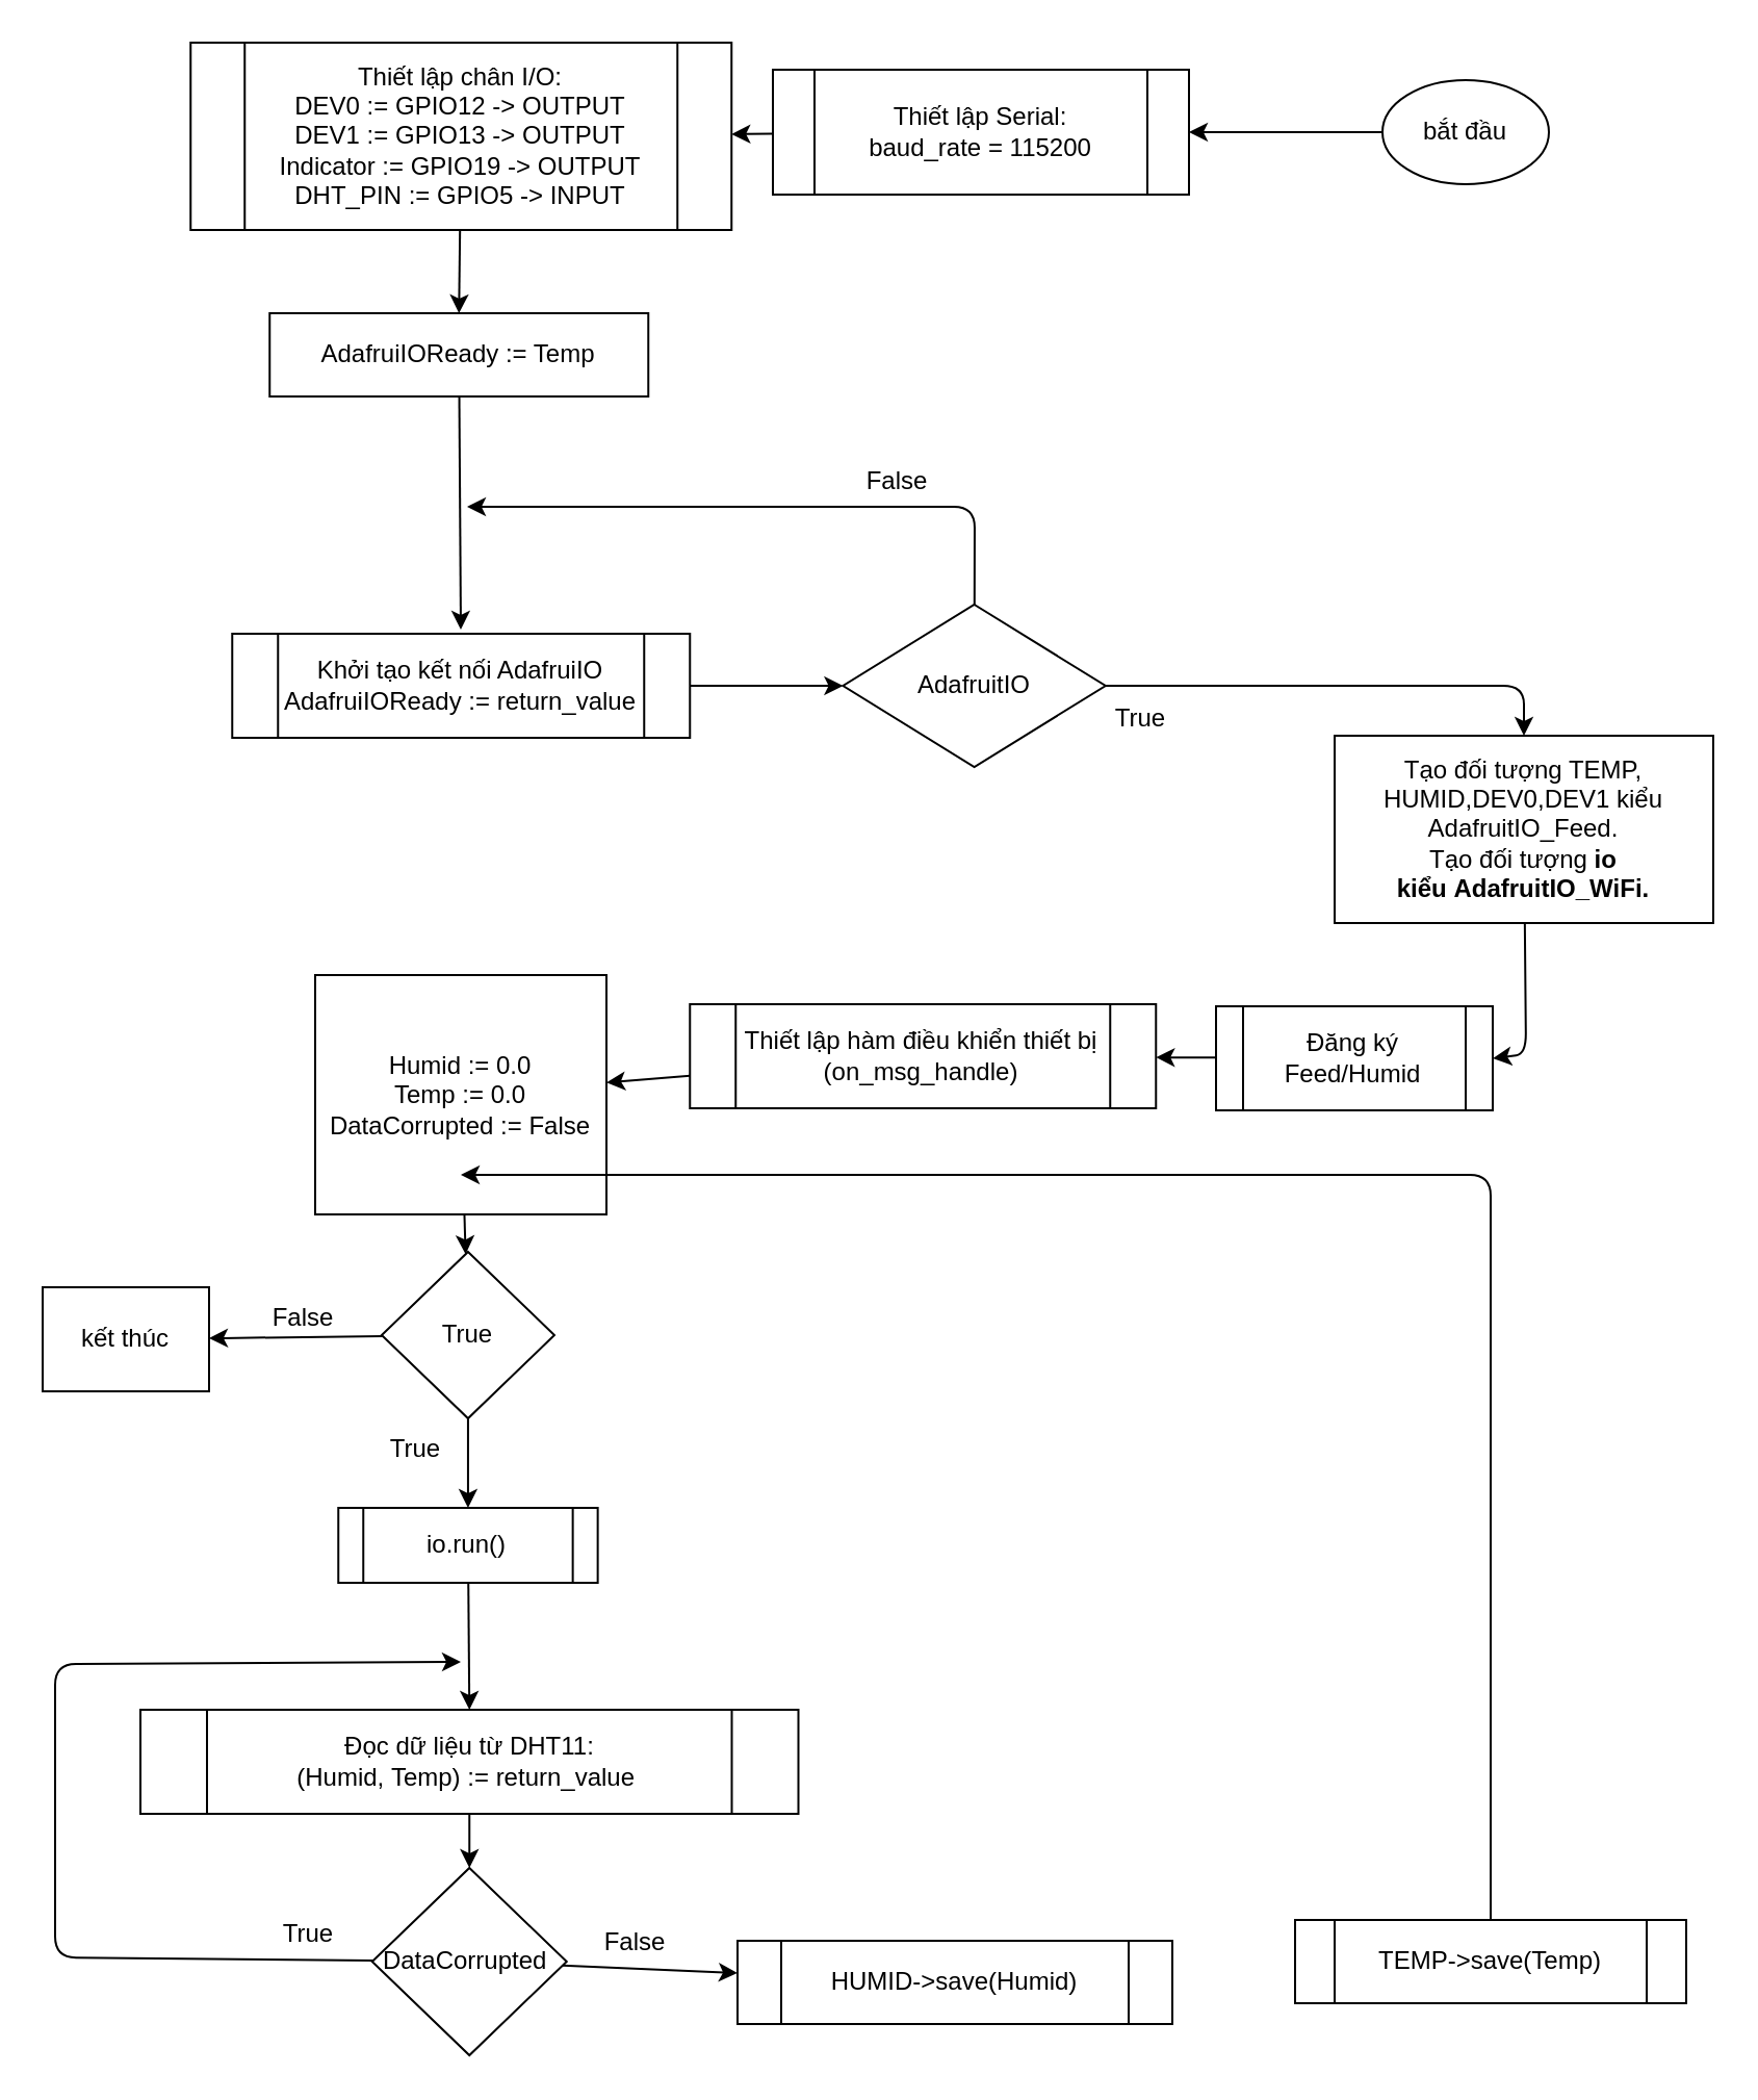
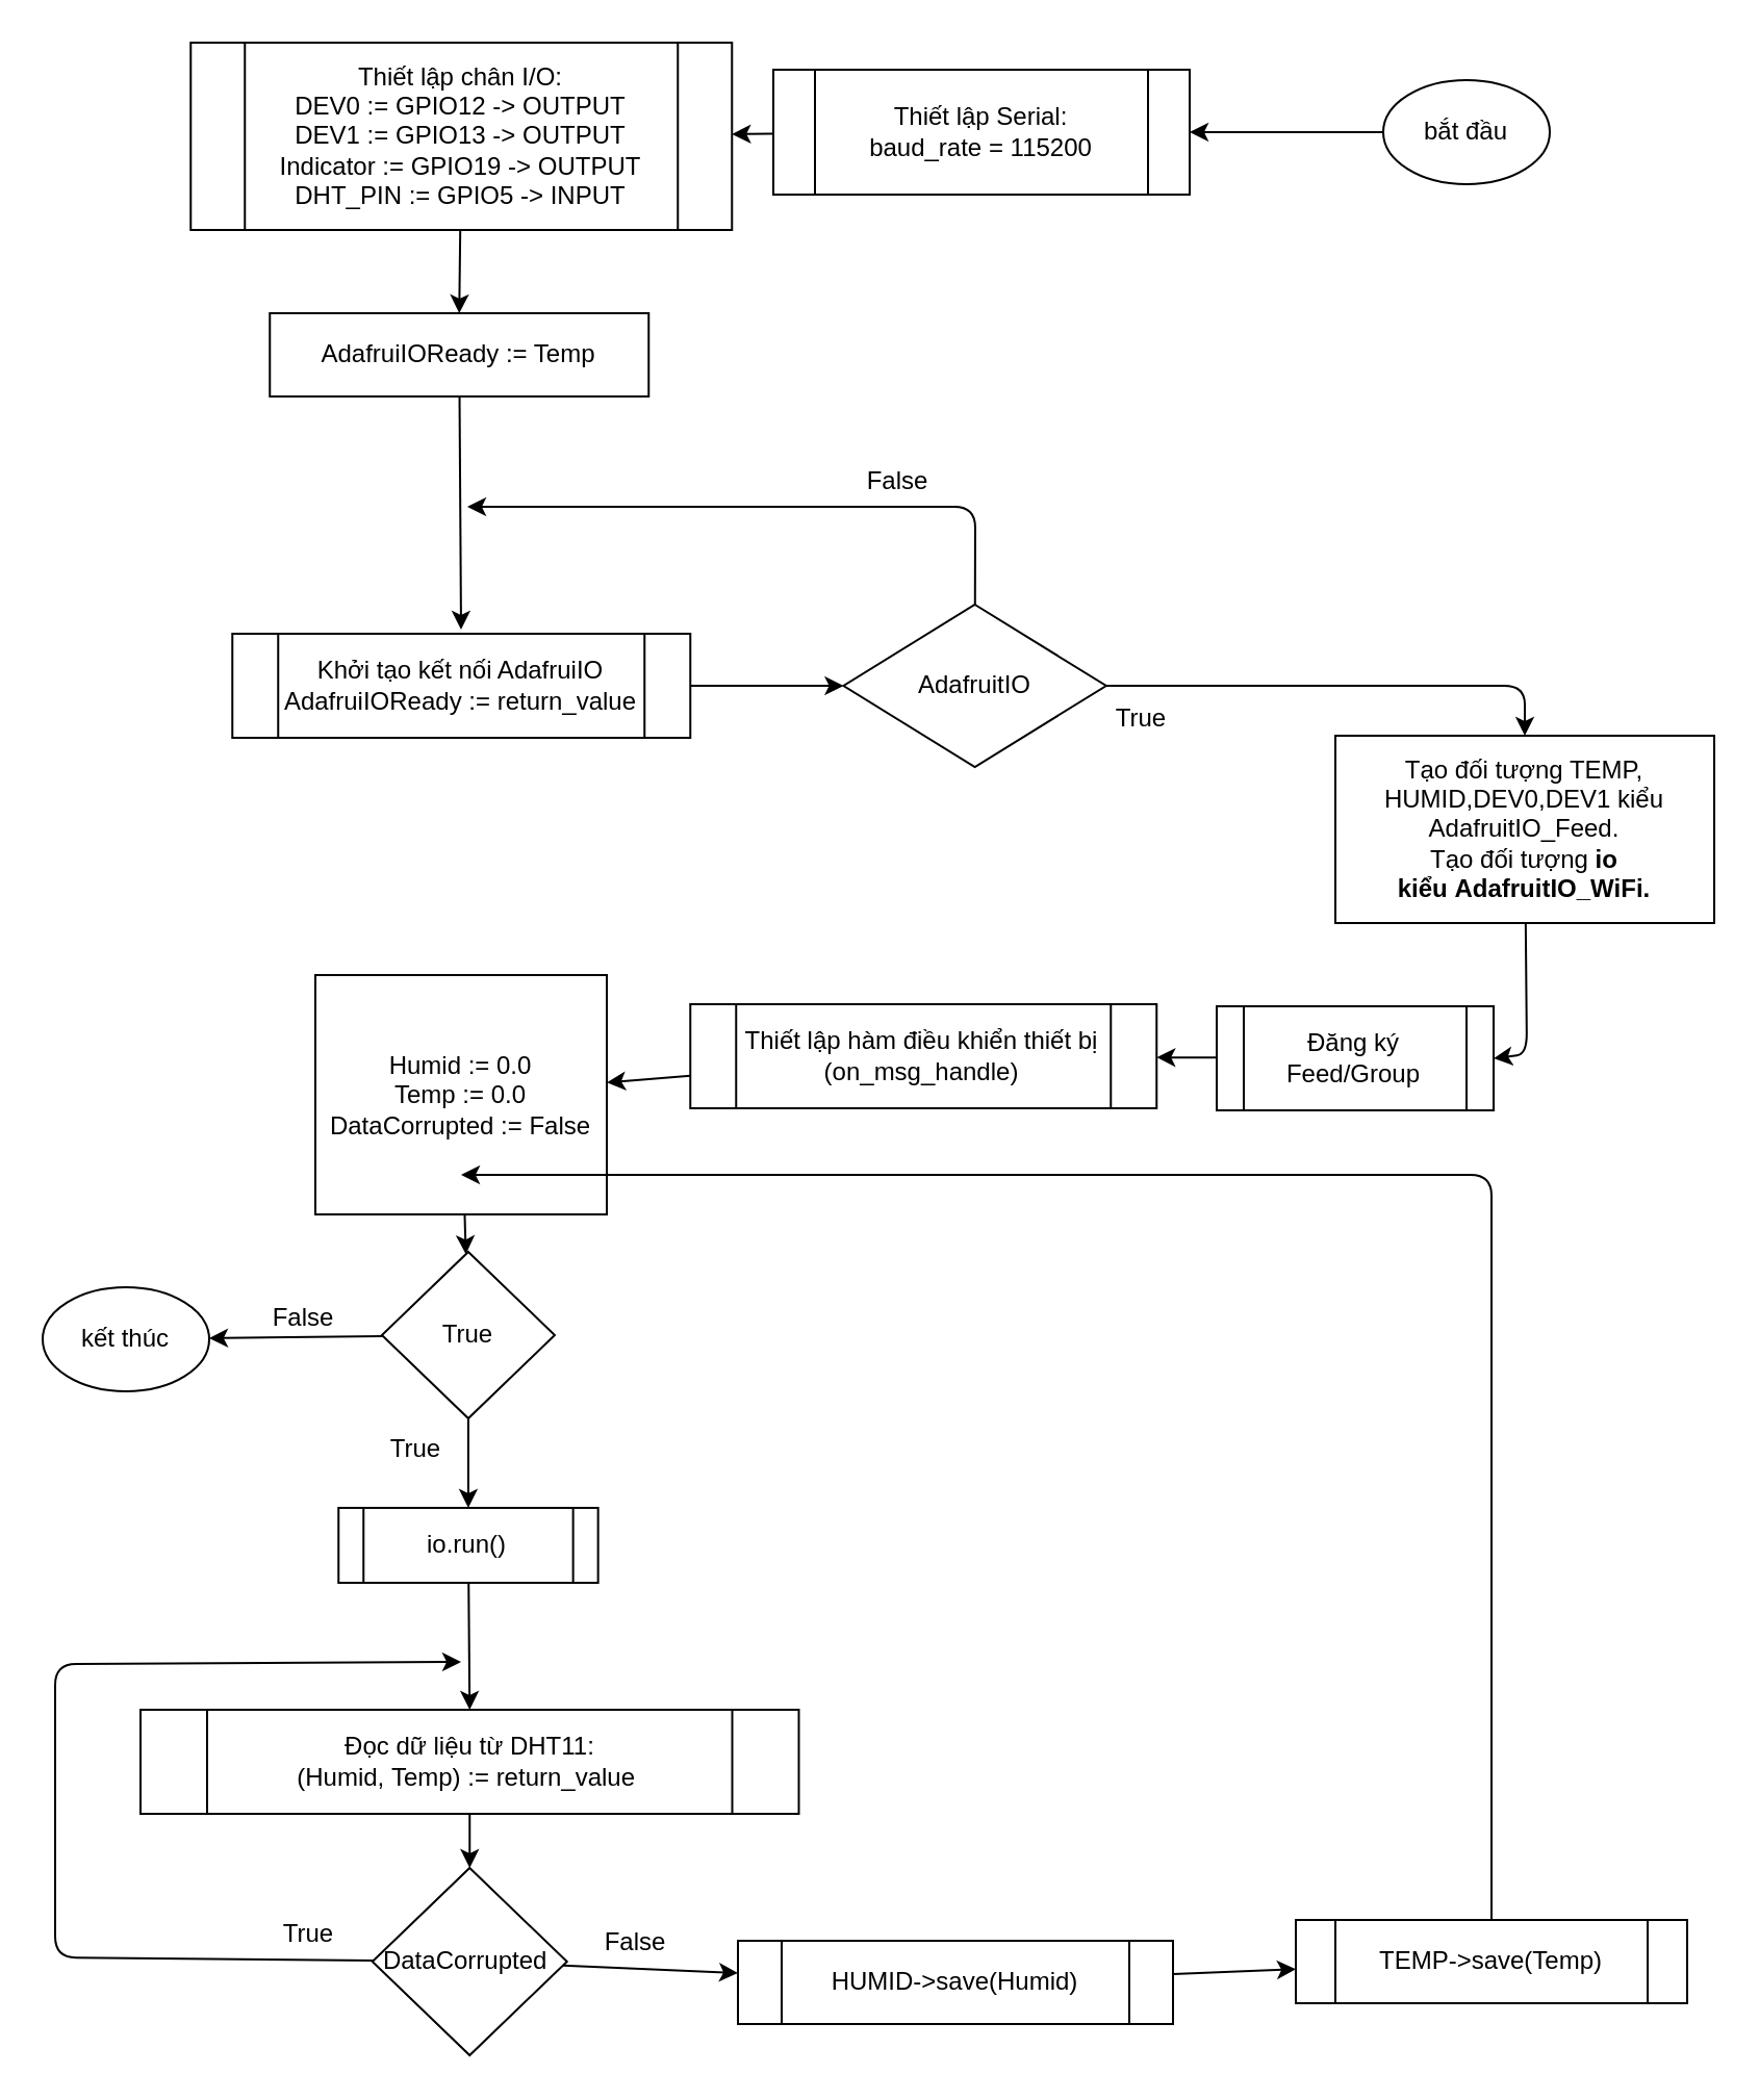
  <mxCell id="0" />
  <mxCell id="1" parent="0" />
  <mxCell id="2" value="" style="edgeStyle=none;html=1;" parent="1" source="3" edge="1"><mxGeometry relative="1" as="geometry"><mxPoint x="221" y="302" as="targetPoint" /></mxGeometry></mxCell>
  <mxCell id="3" value="AdafruiIOReady := Temp" style="rounded=0;whiteSpace=wrap;html=1;" parent="1" vertex="1"><mxGeometry x="129.13" y="150" width="182" height="40" as="geometry" /></mxCell>
  <mxCell id="4" value="" style="edgeStyle=none;html=1;" edge="1" parent="1" source="5" target="20"><mxGeometry relative="1" as="geometry" /></mxCell>
  <mxCell id="5" value="bắt đầu" style="ellipse;whiteSpace=wrap;html=1;" parent="1" vertex="1"><mxGeometry x="664" y="38" width="80" height="50" as="geometry" /></mxCell>
  <mxCell id="6" style="edgeStyle=none;html=1;entryX=0.5;entryY=0;entryDx=0;entryDy=0;" parent="1" source="7" target="3" edge="1"><mxGeometry relative="1" as="geometry" /></mxCell>
  <mxCell id="7" value="Thiết lập chân I/O:&lt;br&gt;DEV0 := GPIO12 -&amp;gt; OUTPUT&lt;br&gt;DEV1 := GPIO13 -&amp;gt; OUTPUT&lt;br&gt;Indicator := GPIO19 -&amp;gt; OUTPUT&lt;br&gt;DHT_PIN := GPIO5 -&amp;gt; INPUT" style="shape=process;whiteSpace=wrap;html=1;backgroundOutline=1;" parent="1" vertex="1"><mxGeometry x="91.13" y="20" width="260" height="90" as="geometry" /></mxCell>
  <mxCell id="8" value="" style="edgeStyle=none;html=1;" edge="1" parent="1" source="9" target="17"><mxGeometry relative="1" as="geometry" /></mxCell>
  <mxCell id="9" value="Đọc dữ liệu từ DHT11:&lt;br&gt;(Humid,&amp;nbsp;Temp) := return_value&amp;nbsp;" style="shape=process;whiteSpace=wrap;html=1;backgroundOutline=1;" parent="1" vertex="1"><mxGeometry x="67" y="821" width="316.25" height="50" as="geometry" /></mxCell>
  <mxCell id="10" value="" style="edgeStyle=none;html=1;" parent="1" source="11" target="14" edge="1"><mxGeometry relative="1" as="geometry" /></mxCell>
  <mxCell id="11" value="Humid := 0.0&lt;br&gt;Temp := 0.0&lt;br&gt;DataCorrupted := False" style="rounded=0;whiteSpace=wrap;html=1;" parent="1" vertex="1"><mxGeometry x="151" y="468" width="140" height="115" as="geometry" /></mxCell>
  <mxCell id="12" value="" style="edgeStyle=none;html=1;" parent="1" source="14" target="28" edge="1"><mxGeometry relative="1" as="geometry" /></mxCell>
  <mxCell id="13" value="" style="edgeStyle=none;html=1;" edge="1" parent="1" source="14" target="43"><mxGeometry relative="1" as="geometry" /></mxCell>
  <mxCell id="14" value="True" style="rhombus;whiteSpace=wrap;html=1;" parent="1" vertex="1"><mxGeometry x="182.97" y="601" width="83" height="80" as="geometry" /></mxCell>
  <mxCell id="15" style="edgeStyle=none;html=1;" parent="1" source="17" edge="1"><mxGeometry relative="1" as="geometry"><mxPoint x="221" y="798" as="targetPoint" /><Array as="points"><mxPoint x="26" y="940" /><mxPoint x="26" y="799" /></Array></mxGeometry></mxCell>
  <mxCell id="16" value="" style="edgeStyle=none;html=1;" edge="1" parent="1" source="17" target="39"><mxGeometry relative="1" as="geometry" /></mxCell>
  <mxCell id="17" value="DataCorrupted&amp;nbsp;" style="rhombus;whiteSpace=wrap;html=1;" parent="1" vertex="1"><mxGeometry x="178.38" y="897" width="93.5" height="90" as="geometry" /></mxCell>
  <mxCell id="18" value="True" style="text;html=1;strokeColor=none;fillColor=none;align=center;verticalAlign=middle;whiteSpace=wrap;rounded=0;" parent="1" vertex="1"><mxGeometry x="182.97" y="681" width="33" height="30" as="geometry" /></mxCell>
  <mxCell id="19" value="" style="edgeStyle=none;html=1;" edge="1" parent="1" source="20" target="7"><mxGeometry relative="1" as="geometry" /></mxCell>
  <mxCell id="20" value="Thiết lập Serial:&lt;br&gt;baud_rate = 115200" style="shape=process;whiteSpace=wrap;html=1;backgroundOutline=1;" parent="1" vertex="1"><mxGeometry x="371" y="33" width="200" height="60" as="geometry" /></mxCell>
  <mxCell id="21" value="" style="edgeStyle=none;html=1;" parent="1" source="23" edge="1"><mxGeometry relative="1" as="geometry"><mxPoint x="224" y="243" as="targetPoint" /><Array as="points"><mxPoint x="468" y="243" /></Array></mxGeometry></mxCell>
  <mxCell id="22" style="edgeStyle=none;html=1;exitX=1;exitY=0.5;exitDx=0;exitDy=0;entryX=0.5;entryY=0;entryDx=0;entryDy=0;" edge="1" parent="1" source="23" target="37"><mxGeometry relative="1" as="geometry"><Array as="points"><mxPoint x="732" y="329" /></Array></mxGeometry></mxCell>
  <mxCell id="23" value="AdafruitIO" style="rhombus;whiteSpace=wrap;html=1;" parent="1" vertex="1"><mxGeometry x="404.72" y="290" width="126.19" height="78" as="geometry" /></mxCell>
  <mxCell id="24" value="" style="edgeStyle=none;html=1;" parent="1" source="25" target="23" edge="1"><mxGeometry relative="1" as="geometry" /></mxCell>
  <mxCell id="25" value="Khởi tạo kết nối AdafruiIO&lt;br&gt;AdafruiIOReady := return_value" style="shape=process;whiteSpace=wrap;html=1;backgroundOutline=1;" parent="1" vertex="1"><mxGeometry x="111.13" y="304" width="220" height="50" as="geometry" /></mxCell>
  <mxCell id="26" value="False" style="text;html=1;strokeColor=none;fillColor=none;align=center;verticalAlign=middle;whiteSpace=wrap;rounded=0;" parent="1" vertex="1"><mxGeometry x="401" y="216" width="60" height="30" as="geometry" /></mxCell>
  <mxCell id="27" value="True" style="text;html=1;strokeColor=none;fillColor=none;align=center;verticalAlign=middle;whiteSpace=wrap;rounded=0;" parent="1" vertex="1"><mxGeometry x="117.63" y="914" width="60" height="30" as="geometry" /></mxCell>
- <mxCell id="28" value="kết thúc" style="whiteSpace=wrap;html=1;rounded=0;" parent="1" vertex="1"><mxGeometry x="20" y="618" width="80" height="50" as="geometry" /></mxCell>
+ <mxCell id="28" value="kết thúc" style="ellipse;whiteSpace=wrap;html=1;" parent="1" vertex="1"><mxGeometry x="20" y="618" width="80" height="50" as="geometry" /></mxCell>
  <mxCell id="29" value="False" style="text;html=1;strokeColor=none;fillColor=none;align=center;verticalAlign=middle;whiteSpace=wrap;rounded=0;" parent="1" vertex="1"><mxGeometry x="129.13" y="618" width="33" height="30" as="geometry" /></mxCell>
  <mxCell id="30" value="True" style="text;html=1;strokeColor=none;fillColor=none;align=center;verticalAlign=middle;whiteSpace=wrap;rounded=0;" parent="1" vertex="1"><mxGeometry x="518" y="330" width="60" height="30" as="geometry" /></mxCell>
  <mxCell id="31" value="False" style="text;html=1;strokeColor=none;fillColor=none;align=center;verticalAlign=middle;whiteSpace=wrap;rounded=0;" parent="1" vertex="1"><mxGeometry x="282" y="924" width="46" height="17" as="geometry" /></mxCell>
  <mxCell id="32" value="" style="edgeStyle=none;html=1;" edge="1" parent="1" source="33" target="35"><mxGeometry relative="1" as="geometry" /></mxCell>
- <mxCell id="33" value="Đăng ký Feed/Humid" style="shape=process;whiteSpace=wrap;html=1;backgroundOutline=1;" vertex="1" parent="1"><mxGeometry x="584" y="483" width="133" height="50" as="geometry" /></mxCell>
+ <mxCell id="33" value="Đăng ký Feed/Group" style="shape=process;whiteSpace=wrap;html=1;backgroundOutline=1;" vertex="1" parent="1"><mxGeometry x="584" y="483" width="133" height="50" as="geometry" /></mxCell>
  <mxCell id="34" value="" style="edgeStyle=none;html=1;" edge="1" parent="1" source="35" target="11"><mxGeometry relative="1" as="geometry" /></mxCell>
  <mxCell id="35" value="Thiết lập hàm điều khiển thiết bị&lt;br&gt;(on_msg_handle)" style="shape=process;whiteSpace=wrap;html=1;backgroundOutline=1;" vertex="1" parent="1"><mxGeometry x="331.13" y="482" width="224" height="50" as="geometry" /></mxCell>
  <mxCell id="36" style="edgeStyle=none;html=1;entryX=1;entryY=0.5;entryDx=0;entryDy=0;" edge="1" parent="1" source="37" target="33"><mxGeometry relative="1" as="geometry"><Array as="points"><mxPoint x="733" y="506" /></Array></mxGeometry></mxCell>
  <mxCell id="37" value="Tạo đối tượng TEMP, HUMID,DEV0,DEV1 kiểu AdafruitIO_Feed.&lt;br&gt;Tạo đối tượng &lt;b&gt;io kiểu&amp;nbsp;AdafruitIO_WiFi.&lt;/b&gt;" style="rounded=0;whiteSpace=wrap;html=1;" vertex="1" parent="1"><mxGeometry x="641" y="353" width="182" height="90" as="geometry" /></mxCell>
+ <mxCell id="38" value="" style="edgeStyle=none;html=1;" edge="1" parent="1" source="39" target="41"><mxGeometry relative="1" as="geometry" /></mxCell>
  <mxCell id="39" value="HUMID-&amp;gt;save(Humid)" style="shape=process;whiteSpace=wrap;html=1;backgroundOutline=1;" vertex="1" parent="1"><mxGeometry x="354" y="932" width="209" height="40" as="geometry" /></mxCell>
  <mxCell id="40" style="edgeStyle=none;html=1;" edge="1" parent="1" source="41"><mxGeometry relative="1" as="geometry"><mxPoint x="221" y="564" as="targetPoint" /><Array as="points"><mxPoint x="716" y="564" /></Array></mxGeometry></mxCell>
  <mxCell id="41" value="TEMP-&amp;gt;save(Temp)" style="shape=process;whiteSpace=wrap;html=1;backgroundOutline=1;" vertex="1" parent="1"><mxGeometry x="622" y="922" width="188" height="40" as="geometry" /></mxCell>
  <mxCell id="42" value="" style="edgeStyle=none;html=1;entryX=0.5;entryY=0;entryDx=0;entryDy=0;" edge="1" parent="1" source="43" target="9"><mxGeometry relative="1" as="geometry"><mxPoint x="291" y="785" as="targetPoint" /></mxGeometry></mxCell>
  <mxCell id="43" value="io.run()" style="shape=process;whiteSpace=wrap;html=1;backgroundOutline=1;" vertex="1" parent="1"><mxGeometry x="162.13" y="724" width="124.69" height="36" as="geometry" /></mxCell>
